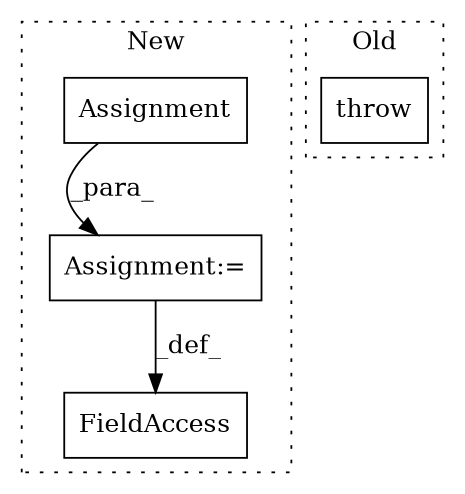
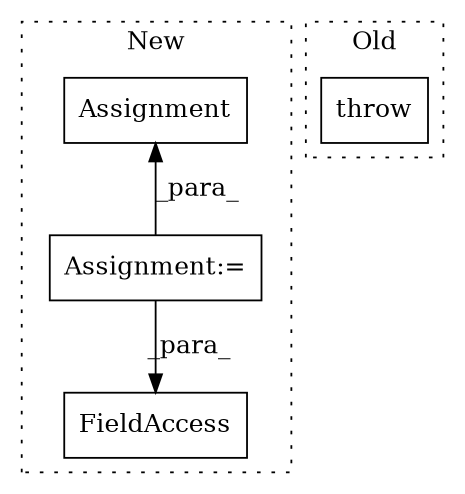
  digraph {
    node [shape=box]
    n1 [a=32 l="8,1" label=Assignment s="2104,2129"]
    n2 [a=7 l=1 label="Assignment:=" s=2103]
    n3 [a=22 l=22 label=FieldAccess s=2081]
    n4 [a=53 l=6 label=throw s=1836]
    subgraph cluster_1 {
      label=New
      style=dotted
      n1
      n2
      n3
    }
    subgraph cluster_2 {
      label=Old
      style=dotted
      n4
    }
-   n1 -> n2 [label=_para_]
-   n2 -> n3 [label=_def_]
+   n2 -> n1 [label=_para_]
+   n2 -> n3 [label=_para_]
  }
